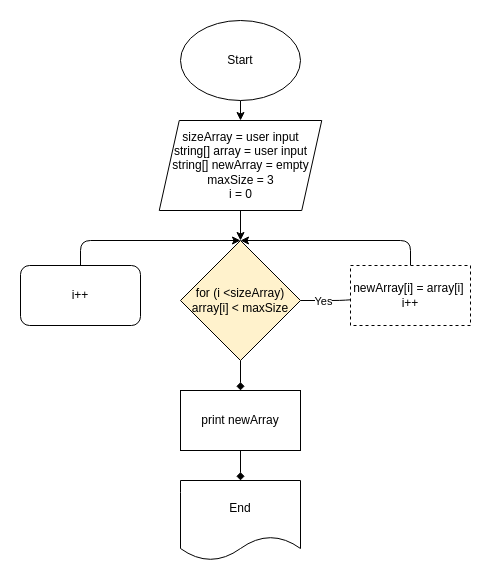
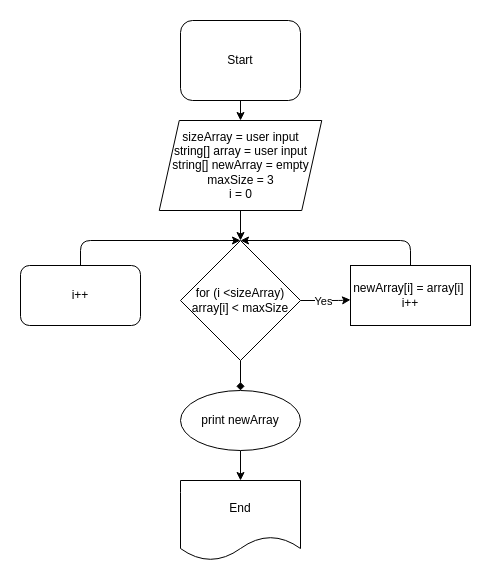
  <mxCell id="0" />
  <mxCell id="1" parent="0" />
  <mxCell id="2" value="" style="edgeStyle=none;html=1;" parent="1" source="3" edge="1"><mxGeometry relative="1" as="geometry"><mxPoint x="240" y="120" as="targetPoint" /></mxGeometry></mxCell>
- <mxCell id="3" value="Start" style="ellipse;whiteSpace=wrap;html=1;" parent="1" vertex="1"><mxGeometry x="180" y="20" width="120" height="80" as="geometry" /></mxCell>
+ <mxCell id="3" value="Start" style="whiteSpace=wrap;html=1;rounded=1;" parent="1" vertex="1"><mxGeometry x="180" y="20" width="120" height="80" as="geometry" /></mxCell>
  <mxCell id="4" value="" style="edgeStyle=none;html=1;exitX=0.5;exitY=1;exitDx=0;exitDy=0;" edge="1" parent="1" source="13" target="8"><mxGeometry relative="1" as="geometry"><mxPoint x="240" y="220" as="sourcePoint" /></mxGeometry></mxCell>
- <mxCell id="5" value="" style="edgeStyle=none;html=1;endArrow=none;" edge="1" parent="1" source="8" target="10"><mxGeometry relative="1" as="geometry"><Array as="points"><mxPoint x="300" y="300" /><mxPoint x="340" y="300" /></Array></mxGeometry></mxCell>
+ <mxCell id="5" value="" style="edgeStyle=none;html=1;" edge="1" parent="1" source="8" target="10"><mxGeometry relative="1" as="geometry"><Array as="points"><mxPoint x="300" y="300" /><mxPoint x="340" y="300" /></Array></mxGeometry></mxCell>
  <mxCell id="6" value="Yes" style="edgeLabel;html=1;align=center;verticalAlign=middle;resizable=0;points=[];" vertex="1" connectable="0" parent="5"><mxGeometry x="0.578" y="1" relative="1" as="geometry"><mxPoint x="-17" y="1" as="offset" /></mxGeometry></mxCell>
  <mxCell id="7" value="" style="edgeStyle=none;html=1;endArrow=diamond;" edge="1" parent="1" source="8" target="15"><mxGeometry relative="1" as="geometry" /></mxCell>
- <mxCell id="8" value="for (i &amp;lt;sizeArray)&lt;br&gt;array[i] &amp;lt; maxSize" style="rhombus;whiteSpace=wrap;html=1;fillColor=#fff2cc;" vertex="1" parent="1"><mxGeometry x="180" y="240" width="120" height="120" as="geometry" /></mxCell>
+ <mxCell id="8" value="for (i &amp;lt;sizeArray)&lt;br&gt;array[i] &amp;lt; maxSize" style="rhombus;whiteSpace=wrap;html=1;" vertex="1" parent="1"><mxGeometry x="180" y="240" width="120" height="120" as="geometry" /></mxCell>
  <mxCell id="9" style="edgeStyle=none;html=1;exitX=0.5;exitY=0;exitDx=0;exitDy=0;" edge="1" parent="1" source="10"><mxGeometry relative="1" as="geometry"><mxPoint x="240" y="240" as="targetPoint" /><Array as="points"><mxPoint x="410" y="240" /></Array></mxGeometry></mxCell>
- <mxCell id="10" value="newArray[i] = array[i]&amp;nbsp;&lt;br&gt;i++" style="whiteSpace=wrap;html=1;dashed=1;" vertex="1" parent="1"><mxGeometry x="350" y="265" width="120" height="60" as="geometry" /></mxCell>
+ <mxCell id="10" value="newArray[i] = array[i]&amp;nbsp;&lt;br&gt;i++" style="whiteSpace=wrap;html=1;" vertex="1" parent="1"><mxGeometry x="350" y="265" width="120" height="60" as="geometry" /></mxCell>
  <mxCell id="11" style="edgeStyle=none;html=1;exitX=0.5;exitY=0;exitDx=0;exitDy=0;" edge="1" parent="1" source="12"><mxGeometry relative="1" as="geometry"><mxPoint x="240" y="240" as="targetPoint" /><mxPoint x="150" y="270" as="sourcePoint" /><Array as="points"><mxPoint x="80" y="240" /></Array></mxGeometry></mxCell>
  <mxCell id="12" value="i++" style="whiteSpace=wrap;html=1;rounded=1;" vertex="1" parent="1"><mxGeometry x="20" y="265" width="120" height="60" as="geometry" /></mxCell>
  <mxCell id="13" value="&lt;span&gt;sizeArray = user input&lt;/span&gt;&lt;br&gt;&lt;span&gt;string[] array = user input&lt;/span&gt;&lt;br&gt;&lt;span&gt;string[] newArray = empty&lt;/span&gt;&lt;br&gt;&lt;span&gt;maxSize = 3&lt;/span&gt;&lt;br&gt;&lt;span&gt;i = 0&lt;/span&gt;" style="shape=parallelogram;perimeter=parallelogramPerimeter;whiteSpace=wrap;html=1;fixedSize=1;" vertex="1" parent="1"><mxGeometry x="158.75" y="120" width="162.5" height="90" as="geometry" /></mxCell>
- <mxCell id="14" value="" style="edgeStyle=none;html=1;endArrow=diamond;" edge="1" parent="1" source="15" target="16"><mxGeometry relative="1" as="geometry" /></mxCell>
- <mxCell id="15" value="print newArray" style="whiteSpace=wrap;html=1;" vertex="1" parent="1"><mxGeometry x="180" y="390" width="120" height="60" as="geometry" /></mxCell>
+ <mxCell id="14" value="" style="edgeStyle=none;html=1;" edge="1" parent="1" source="15" target="16"><mxGeometry relative="1" as="geometry" /></mxCell>
+ <mxCell id="15" value="print newArray" style="ellipse;whiteSpace=wrap;html=1;" vertex="1" parent="1"><mxGeometry x="180" y="390" width="120" height="60" as="geometry" /></mxCell>
  <mxCell id="16" value="End" style="shape=document;whiteSpace=wrap;html=1;boundedLbl=1;" vertex="1" parent="1"><mxGeometry x="180" y="480" width="120" height="80" as="geometry" /></mxCell>
